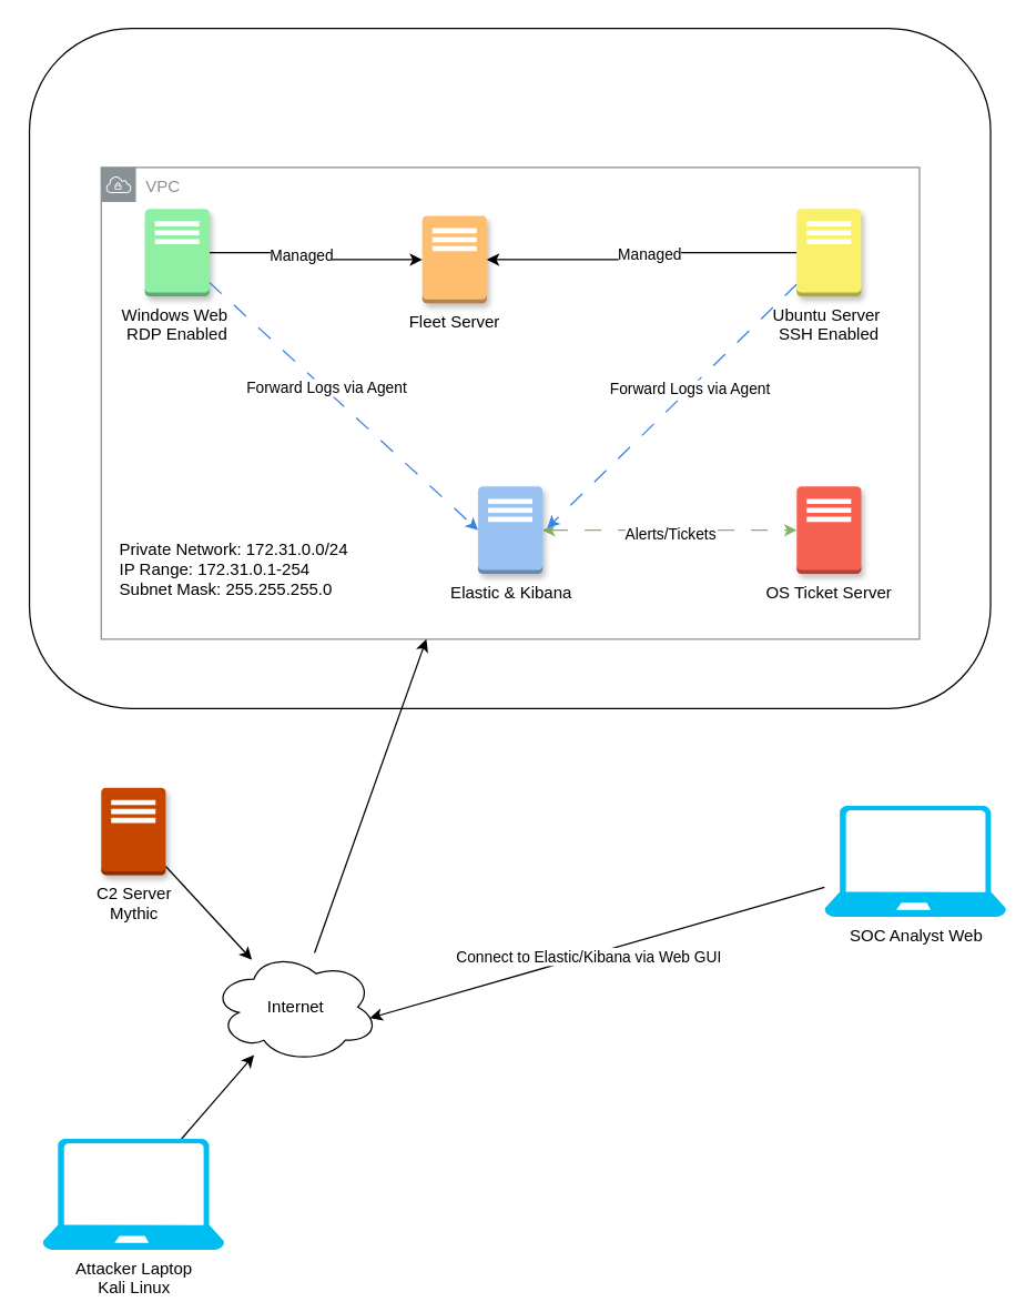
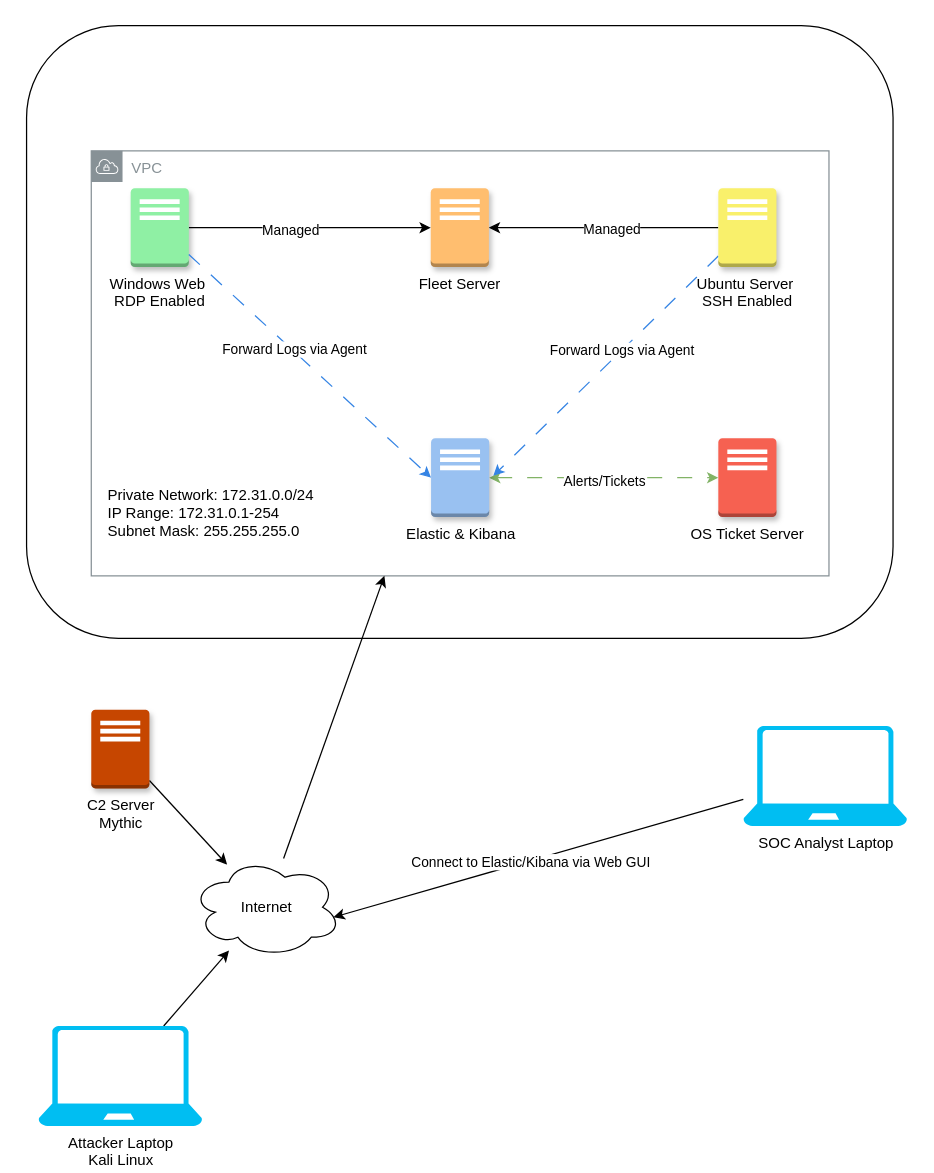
  <mxCell id="0" />
  <mxCell id="1" parent="0" />
  <mxCell id="2" value="" style="rounded=1;whiteSpace=wrap;html=1;glass=0;shadow=0;" vertex="1" parent="1"><mxGeometry x="20.75" y="20" width="693" height="490" as="geometry" /></mxCell>
  <mxCell id="3" value="OS Ticket Server" style="outlineConnect=0;dashed=0;verticalLabelPosition=bottom;verticalAlign=top;align=center;html=1;shape=mxgraph.aws3.traditional_server;fillColor=light-dark(#f66151, #848383);gradientColor=none;shadow=1;" vertex="1" parent="1"><mxGeometry x="574" y="350" width="46.5" height="63" as="geometry" /></mxCell>
- <mxCell id="4" value="Fleet Server" style="outlineConnect=0;dashed=0;verticalLabelPosition=bottom;verticalAlign=top;align=center;html=1;shape=mxgraph.aws3.traditional_server;fillColor=light-dark(#ffbe6f, #848383);gradientColor=none;shadow=1;" vertex="1" parent="1"><mxGeometry x="304" y="155" width="46.5" height="63" as="geometry" /></mxCell>
+ <mxCell id="4" value="Fleet Server" style="outlineConnect=0;dashed=0;verticalLabelPosition=bottom;verticalAlign=top;align=center;html=1;shape=mxgraph.aws3.traditional_server;fillColor=light-dark(#ffbe6f, #848383);gradientColor=none;shadow=1;" vertex="1" parent="1"><mxGeometry x="344" y="150" width="46.5" height="63" as="geometry" /></mxCell>
  <mxCell id="5" style="rounded=0;orthogonalLoop=1;jettySize=auto;html=1;" edge="1" parent="1" source="6" target="23"><mxGeometry relative="1" as="geometry" /></mxCell>
  <mxCell id="6" value="&lt;div&gt;C2 Server&lt;/div&gt;&lt;div&gt;Mythic&lt;/div&gt;" style="outlineConnect=0;dashed=0;verticalLabelPosition=bottom;verticalAlign=top;align=center;html=1;shape=mxgraph.aws3.traditional_server;fillColor=light-dark(#c64600, #848383);gradientColor=none;textShadow=0;shadow=1;" vertex="1" parent="1"><mxGeometry x="72.5" y="567" width="46.5" height="63" as="geometry" /></mxCell>
  <mxCell id="7" style="edgeStyle=orthogonalEdgeStyle;rounded=0;orthogonalLoop=1;jettySize=auto;html=1;startArrow=classic;startFill=1;fillColor=#d5e8d4;strokeColor=#82b366;dashed=1;dashPattern=12 12;" edge="1" parent="1" source="9" target="3"><mxGeometry relative="1" as="geometry" /></mxCell>
  <mxCell id="8" value="Alerts/Tickets" style="edgeLabel;html=1;align=center;verticalAlign=middle;resizable=0;points=[];" vertex="1" connectable="0" parent="7"><mxGeometry x="0.007" y="-2" relative="1" as="geometry"><mxPoint y="1" as="offset" /></mxGeometry></mxCell>
  <mxCell id="9" value="Elastic &amp;amp; Kibana" style="outlineConnect=0;dashed=0;verticalLabelPosition=bottom;verticalAlign=top;align=center;html=1;shape=mxgraph.aws3.traditional_server;fillColor=light-dark(#99c1f1, #848383);gradientColor=none;shadow=1;" vertex="1" parent="1"><mxGeometry x="344.25" y="350" width="46.5" height="63" as="geometry" /></mxCell>
  <mxCell id="10" style="edgeStyle=orthogonalEdgeStyle;rounded=0;orthogonalLoop=1;jettySize=auto;html=1;" edge="1" parent="1" source="14" target="4"><mxGeometry relative="1" as="geometry" /></mxCell>
  <mxCell id="11" value="Managed" style="edgeLabel;html=1;align=center;verticalAlign=middle;resizable=0;points=[];" vertex="1" connectable="0" parent="10"><mxGeometry x="-0.063" y="1" relative="1" as="geometry"><mxPoint as="offset" /></mxGeometry></mxCell>
  <mxCell id="12" style="rounded=0;orthogonalLoop=1;jettySize=auto;html=1;strokeColor=light-dark(#3584e4, #ededed);dashed=1;dashPattern=12 12;" edge="1" parent="1" source="14"><mxGeometry relative="1" as="geometry"><mxPoint x="394" y="380" as="targetPoint" /></mxGeometry></mxCell>
  <mxCell id="13" value="Forward Logs via Agent" style="edgeLabel;html=1;align=center;verticalAlign=middle;resizable=0;points=[];" vertex="1" connectable="0" parent="12"><mxGeometry x="-0.141" relative="1" as="geometry"><mxPoint as="offset" /></mxGeometry></mxCell>
  <mxCell id="14" value="&lt;div&gt;Ubuntu Server&amp;nbsp;&lt;/div&gt;&lt;div&gt;SSH Enabled&lt;/div&gt;" style="outlineConnect=0;dashed=0;verticalLabelPosition=bottom;verticalAlign=top;align=center;html=1;shape=mxgraph.aws3.traditional_server;fillColor=light-dark(#f9f06b, #848383);gradientColor=none;shadow=1;" vertex="1" parent="1"><mxGeometry x="574" y="150" width="46.5" height="63" as="geometry" /></mxCell>
  <mxCell id="15" style="edgeStyle=orthogonalEdgeStyle;rounded=0;orthogonalLoop=1;jettySize=auto;html=1;" edge="1" parent="1" source="17" target="4"><mxGeometry relative="1" as="geometry" /></mxCell>
  <mxCell id="16" value="Managed" style="edgeLabel;html=1;align=center;verticalAlign=middle;resizable=0;points=[];" vertex="1" connectable="0" parent="15"><mxGeometry x="-0.178" y="-1" relative="1" as="geometry"><mxPoint x="1" y="1" as="offset" /></mxGeometry></mxCell>
  <mxCell id="17" value="&lt;div&gt;Windows Web&amp;nbsp;&lt;/div&gt;&lt;div&gt;RDP Enabled&lt;/div&gt;" style="outlineConnect=0;dashed=0;verticalLabelPosition=bottom;verticalAlign=top;align=center;html=1;shape=mxgraph.aws3.traditional_server;fillColor=light-dark(#8ff0a4, #848383);gradientColor=none;shadow=1;" vertex="1" parent="1"><mxGeometry x="104" y="150" width="46.5" height="63" as="geometry" /></mxCell>
  <mxCell id="18" value="VPC" style="sketch=0;outlineConnect=0;gradientColor=none;html=1;whiteSpace=wrap;fontSize=12;fontStyle=0;shape=mxgraph.aws4.group;grIcon=mxgraph.aws4.group_vpc;strokeColor=#879196;fillColor=none;verticalAlign=top;align=left;spacingLeft=30;fontColor=#879196;dashed=0;shadow=0;" vertex="1" parent="1"><mxGeometry x="72.5" y="120" width="590" height="340" as="geometry" /></mxCell>
  <mxCell id="19" style="rounded=0;orthogonalLoop=1;jettySize=auto;html=1;entryX=0;entryY=0.5;entryDx=0;entryDy=0;entryPerimeter=0;strokeColor=light-dark(#3584e4, #ededed);dashed=1;dashPattern=12 12;" edge="1" parent="1" source="17" target="9"><mxGeometry relative="1" as="geometry" /></mxCell>
  <mxCell id="20" value="Forward Logs via Agent" style="edgeLabel;html=1;align=center;verticalAlign=middle;resizable=0;points=[];" vertex="1" connectable="0" parent="19"><mxGeometry x="-0.143" y="1" relative="1" as="geometry"><mxPoint as="offset" /></mxGeometry></mxCell>
  <mxCell id="21" value="&lt;div align=&quot;left&quot;&gt;Private Network: 172.31.0.0/24&lt;/div&gt;&lt;div align=&quot;left&quot;&gt;IP Range: 172.31.0.1-254&lt;/div&gt;&lt;div align=&quot;left&quot;&gt;Subnet Mask: 255.255.255.0&lt;/div&gt;" style="text;html=1;align=left;verticalAlign=middle;whiteSpace=wrap;rounded=0;" vertex="1" parent="1"><mxGeometry x="84" y="360" width="180" height="100" as="geometry" /></mxCell>
  <mxCell id="22" style="rounded=0;orthogonalLoop=1;jettySize=auto;html=1;" edge="1" parent="1" source="23" target="18"><mxGeometry relative="1" as="geometry" /></mxCell>
  <mxCell id="23" value="Internet" style="ellipse;shape=cloud;whiteSpace=wrap;html=1;" vertex="1" parent="1"><mxGeometry x="152.5" y="685" width="120" height="80" as="geometry" /></mxCell>
- <mxCell id="24" value="SOC Analyst Web" style="verticalLabelPosition=bottom;html=1;verticalAlign=top;align=center;strokeColor=none;fillColor=#00BEF2;shape=mxgraph.azure.laptop;pointerEvents=1;" vertex="1" parent="1"><mxGeometry x="594" y="580" width="131" height="80" as="geometry" /></mxCell>
+ <mxCell id="24" value="SOC Analyst Laptop" style="verticalLabelPosition=bottom;html=1;verticalAlign=top;align=center;strokeColor=none;fillColor=#00BEF2;shape=mxgraph.azure.laptop;pointerEvents=1;" vertex="1" parent="1"><mxGeometry x="594" y="580" width="131" height="80" as="geometry" /></mxCell>
  <mxCell id="25" style="rounded=0;orthogonalLoop=1;jettySize=auto;html=1;" edge="1" parent="1" source="26" target="23"><mxGeometry relative="1" as="geometry" /></mxCell>
  <mxCell id="26" value="&lt;div&gt;Attacker Laptop&lt;/div&gt;&lt;div&gt;Kali Linux&lt;/div&gt;" style="verticalLabelPosition=bottom;html=1;verticalAlign=top;align=center;strokeColor=none;fillColor=#00BEF2;shape=mxgraph.azure.laptop;pointerEvents=1;" vertex="1" parent="1"><mxGeometry x="30.25" y="820" width="131" height="80" as="geometry" /></mxCell>
  <mxCell id="27" style="rounded=0;orthogonalLoop=1;jettySize=auto;html=1;entryX=0.948;entryY=0.6;entryDx=0;entryDy=0;entryPerimeter=0;" edge="1" parent="1" source="24" target="23"><mxGeometry relative="1" as="geometry" /></mxCell>
  <mxCell id="28" value="Connect to Elastic/Kibana via Web GUI" style="edgeLabel;html=1;align=center;verticalAlign=middle;resizable=0;points=[];" vertex="1" connectable="0" parent="27"><mxGeometry x="0.043" y="1" relative="1" as="geometry"><mxPoint as="offset" /></mxGeometry></mxCell>
